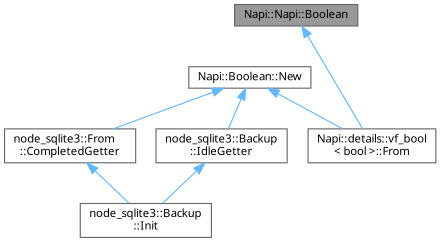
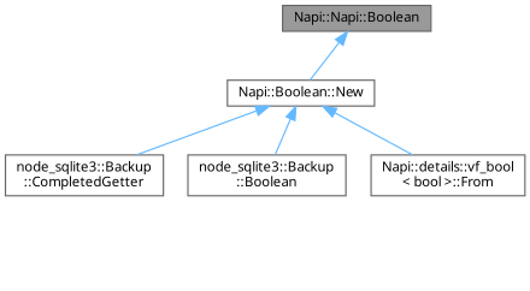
  digraph {
    fontname="Noto Sans"
    rankdir=TB
    node [color=grey40 fillcolor=white fontname="Noto Sans" fontsize=10 shape=box style=filled]
    edge [color=steelblue1 dir=back fontname="Noto Sans" fontsize=10 labelfontname=Helvetica labelfontsize=10 style=solid]
    n1 [color=gray40 fillcolor=grey60 fontcolor=black height=0.2 label="Napi::Napi::Boolean" width=0.4]
    n2 [height=0.2 label="Napi::Boolean::New" width=0.4]
-   n3 [height=0.2 label="node_sqlite3::From\l::CompletedGetter" width=0.4]
+   n3 [height=0.2 label="node_sqlite3::Backup\l::CompletedGetter" width=0.4]
    n4 [height=0.2 label="Napi::details::vf_bool\l\< bool \>::From" width=0.4]
-   n5 [height=0.2 label="node_sqlite3::Backup\l::IdleGetter" width=0.4]
-   n6 [height=0.2 label="node_sqlite3::Backup\l::Init" width=0.4]
-   n1 -> n4
+   n5 [height=0.2 label="node_sqlite3::Backup\l::Boolean" width=0.4]
+   n1 -> n2
    n2 -> n3
    n2 -> n4
    n2 -> n5
-   n3 -> n6
-   n5 -> n6
  }
